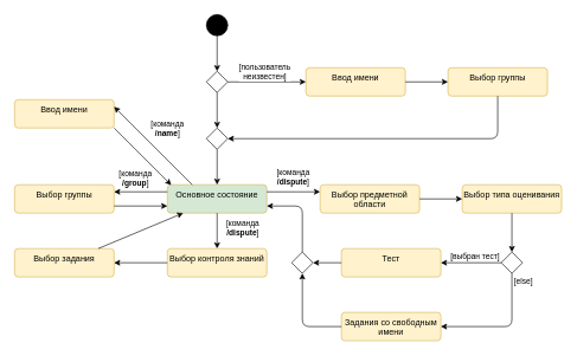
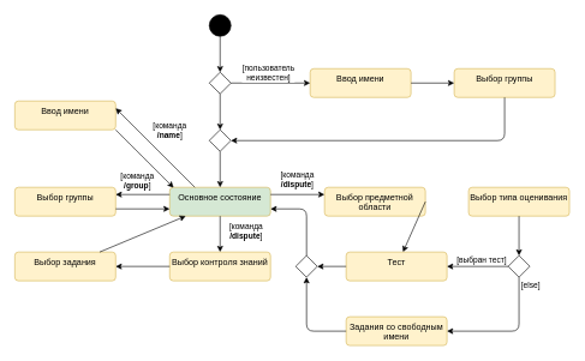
  <mxCell id="0" />
  <mxCell id="1" parent="0" />
  <mxCell id="2" value="" style="ellipse;fillColor=strokeColor;html=1;" parent="1" vertex="1"><mxGeometry x="290" y="20" width="30" height="30" as="geometry" /></mxCell>
  <mxCell id="3" value="" style="endArrow=classic;html=1;rounded=1;exitX=0.5;exitY=1;exitDx=0;exitDy=0;entryX=0.5;entryY=0;entryDx=0;entryDy=0;curved=0;" parent="1" source="2" target="4" edge="1"><mxGeometry width="50" height="50" relative="1" as="geometry"><mxPoint x="520" y="340" as="sourcePoint" /><mxPoint x="570" y="290" as="targetPoint" /></mxGeometry></mxCell>
  <mxCell id="4" value="" style="rhombus;" parent="1" vertex="1"><mxGeometry x="290" y="100" width="30" height="30" as="geometry" /></mxCell>
  <mxCell id="5" value="Ввод имени" style="html=1;align=center;verticalAlign=top;rounded=1;absoluteArcSize=1;arcSize=10;dashed=0;whiteSpace=wrap;fillColor=#fff2cc;strokeColor=#d6b656;" parent="1" vertex="1"><mxGeometry x="430" y="95" width="140" height="40" as="geometry" /></mxCell>
  <mxCell id="6" value="" style="endArrow=classic;html=1;rounded=1;exitX=1;exitY=0.5;exitDx=0;exitDy=0;entryX=0;entryY=0.5;entryDx=0;entryDy=0;curved=0;" parent="1" source="4" target="5" edge="1"><mxGeometry width="50" height="50" relative="1" as="geometry"><mxPoint x="315" y="60" as="sourcePoint" /><mxPoint x="315" y="110" as="targetPoint" /></mxGeometry></mxCell>
  <mxCell id="7" value="[пользователь&lt;div&gt;неизвестен]&lt;/div&gt;" style="edgeLabel;html=1;align=center;verticalAlign=middle;resizable=0;points=[];" parent="6" vertex="1" connectable="0"><mxGeometry x="-0.069" y="1" relative="1" as="geometry"><mxPoint y="-14" as="offset" /></mxGeometry></mxCell>
  <mxCell id="8" value="Выбор&amp;nbsp;группы" style="html=1;align=center;verticalAlign=top;rounded=1;absoluteArcSize=1;arcSize=10;dashed=0;whiteSpace=wrap;fillColor=#fff2cc;strokeColor=#d6b656;" parent="1" vertex="1"><mxGeometry x="630" y="95" width="140" height="40" as="geometry" /></mxCell>
  <mxCell id="9" value="" style="endArrow=classic;html=1;rounded=1;exitX=1;exitY=0.5;exitDx=0;exitDy=0;entryX=0;entryY=0.5;entryDx=0;entryDy=0;curved=0;" parent="1" source="5" target="8" edge="1"><mxGeometry width="50" height="50" relative="1" as="geometry"><mxPoint x="390" y="125" as="sourcePoint" /><mxPoint x="440" y="125" as="targetPoint" /></mxGeometry></mxCell>
  <mxCell id="10" value="Основное состояние" style="html=1;align=center;verticalAlign=top;rounded=1;absoluteArcSize=1;arcSize=10;dashed=0;whiteSpace=wrap;fillColor=#d5e8d4;strokeColor=#d6b656;" parent="1" vertex="1"><mxGeometry x="235" y="260" width="140" height="40" as="geometry" /></mxCell>
  <mxCell id="11" value="" style="endArrow=classic;html=1;rounded=1;exitX=0.5;exitY=1;exitDx=0;exitDy=0;entryX=0.5;entryY=0;entryDx=0;entryDy=0;curved=0;" parent="1" source="14" target="10" edge="1"><mxGeometry width="50" height="50" relative="1" as="geometry"><mxPoint x="315" y="60" as="sourcePoint" /><mxPoint x="315" y="110" as="targetPoint" /></mxGeometry></mxCell>
  <mxCell id="12" value="" style="endArrow=classic;html=1;rounded=1;exitX=0.5;exitY=1;exitDx=0;exitDy=0;entryX=1;entryY=0.5;entryDx=0;entryDy=0;curved=0;" parent="1" source="8" target="14" edge="1"><mxGeometry width="50" height="50" relative="1" as="geometry"><mxPoint x="580" y="125" as="sourcePoint" /><mxPoint x="640" y="125" as="targetPoint" /><Array as="points"><mxPoint x="700" y="195" /></Array></mxGeometry></mxCell>
  <mxCell id="13" value="" style="endArrow=classic;html=1;rounded=1;exitX=0.5;exitY=1;exitDx=0;exitDy=0;entryX=0.5;entryY=0;entryDx=0;entryDy=0;curved=0;" parent="1" source="4" target="14" edge="1"><mxGeometry width="50" height="50" relative="1" as="geometry"><mxPoint x="305" y="130" as="sourcePoint" /><mxPoint x="305" y="270" as="targetPoint" /></mxGeometry></mxCell>
  <mxCell id="14" value="" style="rhombus;" parent="1" vertex="1"><mxGeometry x="290" y="180" width="30" height="30" as="geometry" /></mxCell>
  <mxCell id="15" value="" style="endArrow=classic;html=1;rounded=1;exitX=1;exitY=0.25;exitDx=0;exitDy=0;curved=0;entryX=0;entryY=0.25;entryDx=0;entryDy=0;" parent="1" source="10" target="30" edge="1"><mxGeometry width="50" height="50" relative="1" as="geometry"><mxPoint x="315" y="220" as="sourcePoint" /><mxPoint x="518.88" y="270.34" as="targetPoint" /></mxGeometry></mxCell>
  <mxCell id="16" value="[команда&lt;div&gt;&lt;span style=&quot;background-color: light-dark(#ffffff, var(--ge-dark-color, #121212)); color: light-dark(rgb(0, 0, 0), rgb(255, 255, 255));&quot;&gt;&lt;b&gt;/dispute&lt;/b&gt;]&lt;/span&gt;&lt;/div&gt;" style="edgeLabel;html=1;align=center;verticalAlign=middle;resizable=0;points=[];" parent="15" vertex="1" connectable="0"><mxGeometry x="-0.088" y="2" relative="1" as="geometry"><mxPoint x="2" y="-20" as="offset" /></mxGeometry></mxCell>
  <mxCell id="17" value="Выбор группы" style="html=1;align=center;verticalAlign=top;rounded=1;absoluteArcSize=1;arcSize=10;dashed=0;whiteSpace=wrap;fillColor=#fff2cc;strokeColor=#d6b656;" parent="1" vertex="1"><mxGeometry x="20" y="260" width="140" height="40" as="geometry" /></mxCell>
  <mxCell id="18" value="" style="endArrow=classic;html=1;rounded=1;exitX=1;exitY=1;exitDx=0;exitDy=0;curved=0;entryX=0.039;entryY=0.01;entryDx=0;entryDy=0;entryPerimeter=0;" parent="1" source="23" target="10" edge="1"><mxGeometry width="50" height="50" relative="1" as="geometry"><mxPoint x="500" y="300" as="sourcePoint" /><mxPoint x="150" y="360" as="targetPoint" /></mxGeometry></mxCell>
  <mxCell id="19" value="" style="endArrow=classic;html=1;rounded=1;exitX=0;exitY=0.25;exitDx=0;exitDy=0;entryX=1;entryY=0.25;entryDx=0;entryDy=0;curved=0;" parent="1" source="10" target="17" edge="1"><mxGeometry width="50" height="50" relative="1" as="geometry"><mxPoint x="385" y="280" as="sourcePoint" /><mxPoint x="500" y="280" as="targetPoint" /></mxGeometry></mxCell>
  <mxCell id="20" value="[команда&lt;div&gt;&lt;span style=&quot;background-color: light-dark(#ffffff, var(--ge-dark-color, #121212)); color: light-dark(rgb(0, 0, 0), rgb(255, 255, 255));&quot;&gt;&lt;b&gt;/group&lt;/b&gt;]&lt;/span&gt;&lt;/div&gt;" style="edgeLabel;html=1;align=center;verticalAlign=middle;resizable=0;points=[];" parent="19" vertex="1" connectable="0"><mxGeometry x="-0.088" y="2" relative="1" as="geometry"><mxPoint x="-12" y="-22" as="offset" /></mxGeometry></mxCell>
  <mxCell id="21" value="" style="endArrow=classic;html=1;rounded=1;curved=0;" parent="1" source="10" target="26" edge="1"><mxGeometry width="50" height="50" relative="1" as="geometry"><mxPoint x="315" y="220" as="sourcePoint" /><mxPoint x="269.72" y="348.5" as="targetPoint" /></mxGeometry></mxCell>
  <mxCell id="22" value="[команда&lt;div&gt;&lt;span style=&quot;background-color: light-dark(#ffffff, var(--ge-dark-color, #121212)); color: light-dark(rgb(0, 0, 0), rgb(255, 255, 255));&quot;&gt;&lt;b&gt;/dispute&lt;/b&gt;]&lt;/span&gt;&lt;/div&gt;" style="edgeLabel;html=1;align=center;verticalAlign=middle;resizable=0;points=[];" parent="21" vertex="1" connectable="0"><mxGeometry x="-0.113" y="1" relative="1" as="geometry"><mxPoint x="34" y="-2" as="offset" /></mxGeometry></mxCell>
  <mxCell id="23" value="Ввод имени" style="html=1;align=center;verticalAlign=top;rounded=1;absoluteArcSize=1;arcSize=10;dashed=0;whiteSpace=wrap;fillColor=#fff2cc;strokeColor=#d6b656;" parent="1" vertex="1"><mxGeometry x="20" y="140" width="140" height="40" as="geometry" /></mxCell>
  <mxCell id="24" value="" style="endArrow=classic;html=1;rounded=1;curved=0;entryX=1;entryY=0.25;entryDx=0;entryDy=0;exitX=0.25;exitY=0;exitDx=0;exitDy=0;" parent="1" source="10" target="23" edge="1"><mxGeometry width="50" height="50" relative="1" as="geometry"><mxPoint x="245" y="280" as="sourcePoint" /><mxPoint x="140" y="280" as="targetPoint" /></mxGeometry></mxCell>
  <mxCell id="25" value="[команда&lt;div&gt;&lt;b&gt;/name&lt;/b&gt;&lt;span style=&quot;background-color: light-dark(#ffffff, var(--ge-dark-color, #121212)); color: light-dark(rgb(0, 0, 0), rgb(255, 255, 255));&quot;&gt;]&lt;/span&gt;&lt;/div&gt;" style="edgeLabel;html=1;align=center;verticalAlign=middle;resizable=0;points=[];" parent="24" vertex="1" connectable="0"><mxGeometry x="-0.088" y="2" relative="1" as="geometry"><mxPoint x="16" y="-31" as="offset" /></mxGeometry></mxCell>
  <mxCell id="26" value="Выбор&amp;nbsp;контроля знаний" style="html=1;align=center;verticalAlign=top;rounded=1;absoluteArcSize=1;arcSize=10;dashed=0;whiteSpace=wrap;fillColor=#fff2cc;strokeColor=#d6b656;" parent="1" vertex="1"><mxGeometry x="235" y="350" width="140" height="40" as="geometry" /></mxCell>
  <mxCell id="27" value="Выбор задания" style="html=1;align=center;verticalAlign=top;rounded=1;absoluteArcSize=1;arcSize=10;dashed=0;whiteSpace=wrap;fillColor=#fff2cc;strokeColor=#d6b656;" parent="1" vertex="1"><mxGeometry x="20" y="350" width="140" height="40" as="geometry" /></mxCell>
  <mxCell id="28" value="" style="endArrow=classic;html=1;rounded=1;curved=0;" parent="1" source="26" target="27" edge="1"><mxGeometry width="50" height="50" relative="1" as="geometry"><mxPoint x="140" y="190" as="sourcePoint" /><mxPoint x="245" y="270" as="targetPoint" /></mxGeometry></mxCell>
  <mxCell id="29" value="" style="endArrow=classic;html=1;rounded=1;curved=0;" parent="1" source="27" target="10" edge="1"><mxGeometry width="50" height="50" relative="1" as="geometry"><mxPoint x="245" y="380" as="sourcePoint" /><mxPoint x="385" y="380" as="targetPoint" /></mxGeometry></mxCell>
  <mxCell id="30" value="Выбор&amp;nbsp;предметной области" style="html=1;align=center;verticalAlign=top;rounded=1;absoluteArcSize=1;arcSize=10;dashed=0;whiteSpace=wrap;fillColor=#fff2cc;strokeColor=#d6b656;" parent="1" vertex="1"><mxGeometry x="450" y="260" width="140" height="40" as="geometry" /></mxCell>
  <mxCell id="31" value="Выбор&amp;nbsp;типа оценивания" style="html=1;align=center;verticalAlign=top;rounded=1;absoluteArcSize=1;arcSize=10;dashed=0;whiteSpace=wrap;fillColor=#fff2cc;strokeColor=#d6b656;" parent="1" vertex="1"><mxGeometry x="650" y="260" width="140" height="40" as="geometry" /></mxCell>
- <mxCell id="32" value="" style="endArrow=classic;html=1;rounded=1;exitX=1;exitY=0.5;exitDx=0;exitDy=0;curved=0;" parent="1" source="30" target="31" edge="1"><mxGeometry width="50" height="50" relative="1" as="geometry"><mxPoint x="315" y="220" as="sourcePoint" /><mxPoint x="315" y="270" as="targetPoint" /></mxGeometry></mxCell>
+ <mxCell id="32" value="" style="endArrow=classic;html=1;rounded=1;exitX=1;exitY=0.5;exitDx=0;exitDy=0;curved=0;" parent="1" source="30" target="35" edge="1"><mxGeometry width="50" height="50" relative="1" as="geometry"><mxPoint x="315" y="220" as="sourcePoint" /><mxPoint x="315" y="270" as="targetPoint" /></mxGeometry></mxCell>
  <mxCell id="33" value="" style="rhombus;" parent="1" vertex="1"><mxGeometry x="705" y="355" width="30" height="30" as="geometry" /></mxCell>
  <mxCell id="34" value="" style="endArrow=classic;html=1;rounded=1;exitX=0.5;exitY=1;exitDx=0;exitDy=0;entryX=0.5;entryY=0;entryDx=0;entryDy=0;curved=0;" parent="1" source="31" target="33" edge="1"><mxGeometry width="50" height="50" relative="1" as="geometry"><mxPoint x="315" y="140" as="sourcePoint" /><mxPoint x="315" y="190" as="targetPoint" /></mxGeometry></mxCell>
  <mxCell id="35" value="Тест" style="html=1;align=center;verticalAlign=top;rounded=1;absoluteArcSize=1;arcSize=10;dashed=0;whiteSpace=wrap;fillColor=#fff2cc;strokeColor=#d6b656;" parent="1" vertex="1"><mxGeometry x="480" y="350" width="140" height="40" as="geometry" /></mxCell>
  <mxCell id="36" value="Задания со свободным имени" style="html=1;align=center;verticalAlign=top;rounded=1;absoluteArcSize=1;arcSize=10;dashed=0;whiteSpace=wrap;fillColor=#fff2cc;strokeColor=#d6b656;" parent="1" vertex="1"><mxGeometry x="480" y="440" width="140" height="40" as="geometry" /></mxCell>
  <mxCell id="37" value="" style="endArrow=classic;html=1;rounded=1;exitX=0;exitY=0.5;exitDx=0;exitDy=0;curved=0;" parent="1" source="33" target="35" edge="1"><mxGeometry width="50" height="50" relative="1" as="geometry"><mxPoint x="730" y="310" as="sourcePoint" /><mxPoint x="730" y="365" as="targetPoint" /></mxGeometry></mxCell>
  <mxCell id="38" value="[выбран тест]" style="edgeLabel;html=1;align=center;verticalAlign=middle;resizable=0;points=[];" parent="37" vertex="1" connectable="0"><mxGeometry x="-0.106" y="-1" relative="1" as="geometry"><mxPoint y="-9" as="offset" /></mxGeometry></mxCell>
  <mxCell id="39" value="" style="endArrow=classic;html=1;rounded=1;exitX=0.5;exitY=1;exitDx=0;exitDy=0;curved=0;" parent="1" source="33" target="36" edge="1"><mxGeometry width="50" height="50" relative="1" as="geometry"><mxPoint x="710" y="145" as="sourcePoint" /><mxPoint x="330" y="205" as="targetPoint" /><Array as="points"><mxPoint x="720" y="460" /></Array></mxGeometry></mxCell>
  <mxCell id="40" value="[else]" style="edgeLabel;html=1;align=center;verticalAlign=middle;resizable=0;points=[];" parent="39" vertex="1" connectable="0"><mxGeometry x="-0.666" y="1" relative="1" as="geometry"><mxPoint x="14" y="-19" as="offset" /></mxGeometry></mxCell>
  <mxCell id="41" value="" style="rhombus;" parent="1" vertex="1"><mxGeometry x="410" y="355" width="30" height="30" as="geometry" /></mxCell>
  <mxCell id="42" value="" style="endArrow=classic;html=1;rounded=1;exitX=0;exitY=0.5;exitDx=0;exitDy=0;curved=0;entryX=0.5;entryY=1;entryDx=0;entryDy=0;" parent="1" source="36" target="41" edge="1"><mxGeometry width="50" height="50" relative="1" as="geometry"><mxPoint x="730" y="395" as="sourcePoint" /><mxPoint x="630" y="470" as="targetPoint" /><Array as="points"><mxPoint x="425" y="460" /></Array></mxGeometry></mxCell>
  <mxCell id="43" value="" style="endArrow=classic;html=1;rounded=1;curved=0;entryX=1;entryY=0.5;entryDx=0;entryDy=0;" parent="1" source="35" target="41" edge="1"><mxGeometry width="50" height="50" relative="1" as="geometry"><mxPoint x="600" y="290" as="sourcePoint" /><mxPoint x="660" y="290" as="targetPoint" /></mxGeometry></mxCell>
  <mxCell id="44" value="" style="endArrow=classic;html=1;rounded=1;exitX=0.5;exitY=0;exitDx=0;exitDy=0;curved=0;entryX=1;entryY=0.75;entryDx=0;entryDy=0;" parent="1" source="41" target="10" edge="1"><mxGeometry width="50" height="50" relative="1" as="geometry"><mxPoint x="490" y="470" as="sourcePoint" /><mxPoint x="435" y="395" as="targetPoint" /><Array as="points"><mxPoint x="425" y="290" /></Array></mxGeometry></mxCell>
  <mxCell id="45" value="" style="endArrow=classic;html=1;rounded=1;exitX=1;exitY=0.75;exitDx=0;exitDy=0;curved=0;entryX=0;entryY=0.75;entryDx=0;entryDy=0;" edge="1" parent="1" source="17" target="10"><mxGeometry width="50" height="50" relative="1" as="geometry"><mxPoint x="170" y="190" as="sourcePoint" /><mxPoint x="250" y="270" as="targetPoint" /></mxGeometry></mxCell>
